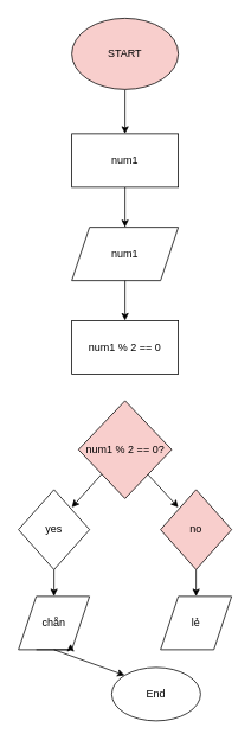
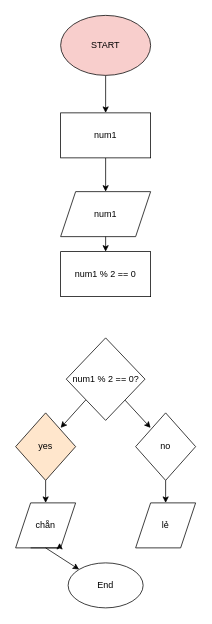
  <mxCell id="0" />
  <mxCell id="1" parent="0" />
  <mxCell id="2" value="" style="edgeStyle=orthogonalEdgeStyle;rounded=0;orthogonalLoop=1;jettySize=auto;html=1;" edge="1" parent="1" source="3" target="20"><mxGeometry relative="1" as="geometry" /></mxCell>
  <mxCell id="3" value="START" style="ellipse;whiteSpace=wrap;html=1;fillColor=#f8cecc;" parent="1" vertex="1"><mxGeometry x="80" y="20" width="120" height="80" as="geometry" /></mxCell>
- <mxCell id="4" value="num1 % 2 == 0" style="rounded=0;whiteSpace=wrap;html=1;" parent="1" vertex="1"><mxGeometry x="80" y="360" width="120" height="60" as="geometry" /></mxCell>
+ <mxCell id="4" value="num1 % 2 == 0" style="rounded=0;whiteSpace=wrap;html=1;" parent="1" vertex="1"><mxGeometry x="80" y="335" width="120" height="60" as="geometry" /></mxCell>
  <mxCell id="5" value="num1" style="shape=parallelogram;perimeter=parallelogramPerimeter;whiteSpace=wrap;html=1;fixedSize=1;" parent="1" vertex="1"><mxGeometry x="80" y="255" width="120" height="60" as="geometry" /></mxCell>
  <mxCell id="6" value="" style="endArrow=classic;html=1;rounded=0;entryX=0.5;entryY=0;entryDx=0;entryDy=0;" parent="1" target="5" edge="1"><mxGeometry width="50" height="50" relative="1" as="geometry"><mxPoint x="140" y="210" as="sourcePoint" /><mxPoint x="190" y="180" as="targetPoint" /></mxGeometry></mxCell>
  <mxCell id="7" value="" style="endArrow=classic;html=1;rounded=0;exitX=0.5;exitY=1;exitDx=0;exitDy=0;entryX=0.5;entryY=0;entryDx=0;entryDy=0;" parent="1" source="5" target="4" edge="1"><mxGeometry width="50" height="50" relative="1" as="geometry"><mxPoint x="360" y="290" as="sourcePoint" /><mxPoint x="410" y="240" as="targetPoint" /></mxGeometry></mxCell>
  <mxCell id="8" value="" style="endArrow=classic;html=1;rounded=0;" parent="1" source="19" edge="1"><mxGeometry width="50" height="50" relative="1" as="geometry"><mxPoint x="170" y="500" as="sourcePoint" /><mxPoint x="200" y="570" as="targetPoint" /></mxGeometry></mxCell>
  <mxCell id="9" value="" style="endArrow=classic;html=1;rounded=0;exitX=0;exitY=1;exitDx=0;exitDy=0;" parent="1" source="19" edge="1"><mxGeometry width="50" height="50" relative="1" as="geometry"><mxPoint x="110" y="500" as="sourcePoint" /><mxPoint x="80" y="570" as="targetPoint" /></mxGeometry></mxCell>
- <mxCell id="10" value="yes" style="rhombus;whiteSpace=wrap;html=1;" parent="1" vertex="1"><mxGeometry x="20" y="550" width="80" height="90" as="geometry" /></mxCell>
- <mxCell id="11" value="no" style="rhombus;whiteSpace=wrap;html=1;fillColor=#f8cecc;" parent="1" vertex="1"><mxGeometry x="180" y="550" width="80" height="90" as="geometry" /></mxCell>
+ <mxCell id="10" value="yes" style="rhombus;whiteSpace=wrap;html=1;fillColor=#ffe6cc;" parent="1" vertex="1"><mxGeometry x="20" y="550" width="80" height="90" as="geometry" /></mxCell>
+ <mxCell id="11" value="no" style="rhombus;whiteSpace=wrap;html=1;" parent="1" vertex="1"><mxGeometry x="180" y="550" width="80" height="90" as="geometry" /></mxCell>
  <mxCell id="12" value="" style="endArrow=classic;html=1;rounded=0;exitX=0.5;exitY=1;exitDx=0;exitDy=0;" parent="1" source="10" edge="1"><mxGeometry width="50" height="50" relative="1" as="geometry"><mxPoint x="150" y="730" as="sourcePoint" /><mxPoint x="60" y="670" as="targetPoint" /></mxGeometry></mxCell>
  <mxCell id="13" value="" style="endArrow=classic;html=1;rounded=0;exitX=0.5;exitY=1;exitDx=0;exitDy=0;" parent="1" source="11" edge="1"><mxGeometry width="50" height="50" relative="1" as="geometry"><mxPoint x="150" y="730" as="sourcePoint" /><mxPoint x="220" y="670" as="targetPoint" /></mxGeometry></mxCell>
  <mxCell id="14" value="chẵn" style="shape=parallelogram;perimeter=parallelogramPerimeter;whiteSpace=wrap;html=1;fixedSize=1;" parent="1" vertex="1"><mxGeometry x="20" y="670" width="80" height="60" as="geometry" /></mxCell>
  <mxCell id="15" value="lẻ" style="shape=parallelogram;perimeter=parallelogramPerimeter;whiteSpace=wrap;html=1;fixedSize=1;" parent="1" vertex="1"><mxGeometry x="180" y="670" width="80" height="60" as="geometry" /></mxCell>
  <mxCell id="16" value="" style="endArrow=classic;html=1;rounded=0;entryX=0;entryY=0;entryDx=0;entryDy=0;" parent="1" target="17" edge="1"><mxGeometry width="50" height="50" relative="1" as="geometry"><mxPoint x="60" y="730" as="sourcePoint" /><mxPoint x="80" y="760" as="targetPoint" /></mxGeometry></mxCell>
- <mxCell id="17" value="End" style="ellipse;whiteSpace=wrap;html=1;" parent="1" vertex="1"><mxGeometry x="125" y="750" width="100" height="60" as="geometry" /></mxCell>
+ <mxCell id="17" value="End" style="ellipse;whiteSpace=wrap;html=1;" parent="1" vertex="1"><mxGeometry x="90" y="750" width="100" height="60" as="geometry" /></mxCell>
  <mxCell id="18" style="edgeStyle=orthogonalEdgeStyle;rounded=0;orthogonalLoop=1;jettySize=auto;html=1;exitX=0.25;exitY=1;exitDx=0;exitDy=0;entryX=0.733;entryY=0.892;entryDx=0;entryDy=0;entryPerimeter=0;" parent="1" source="14" target="14" edge="1"><mxGeometry relative="1" as="geometry" /></mxCell>
- <mxCell id="19" value="num1 % 2 == 0?" style="rhombus;whiteSpace=wrap;html=1;fillColor=#f8cecc;" parent="1" vertex="1"><mxGeometry x="87.5" y="450" width="105" height="110" as="geometry" /></mxCell>
+ <mxCell id="19" value="num1 % 2 == 0?" style="rhombus;whiteSpace=wrap;html=1;" parent="1" vertex="1"><mxGeometry x="87.5" y="450" width="105" height="110" as="geometry" /></mxCell>
  <mxCell id="20" value="num1" style="rounded=0;whiteSpace=wrap;html=1;" vertex="1" parent="1"><mxGeometry x="80" y="150" width="120" height="60" as="geometry" /></mxCell>
